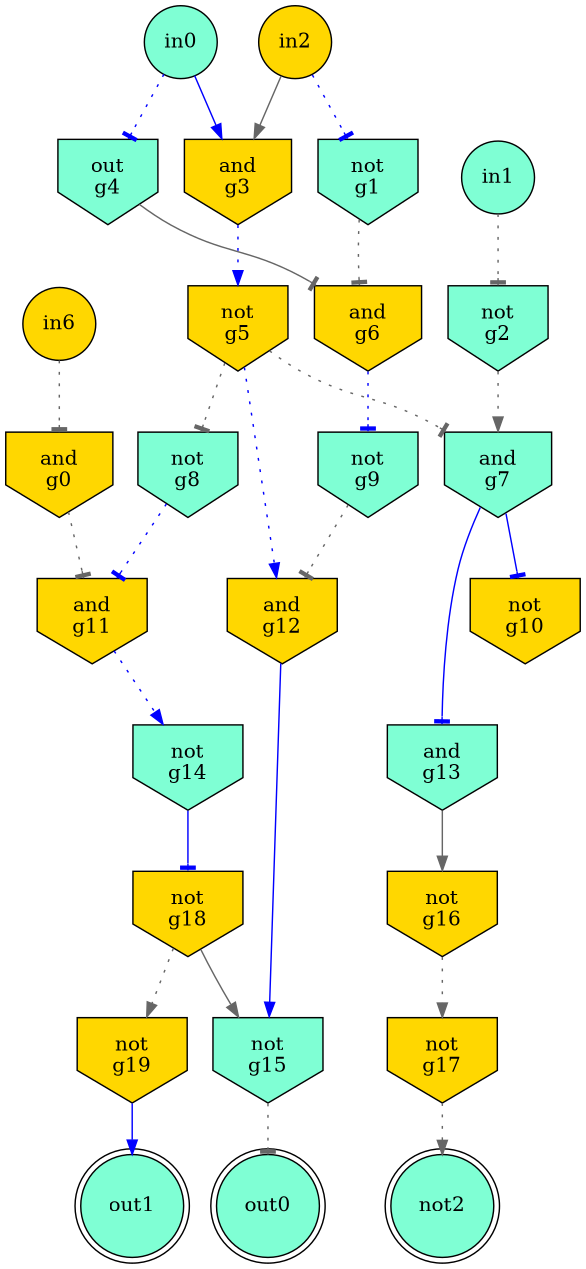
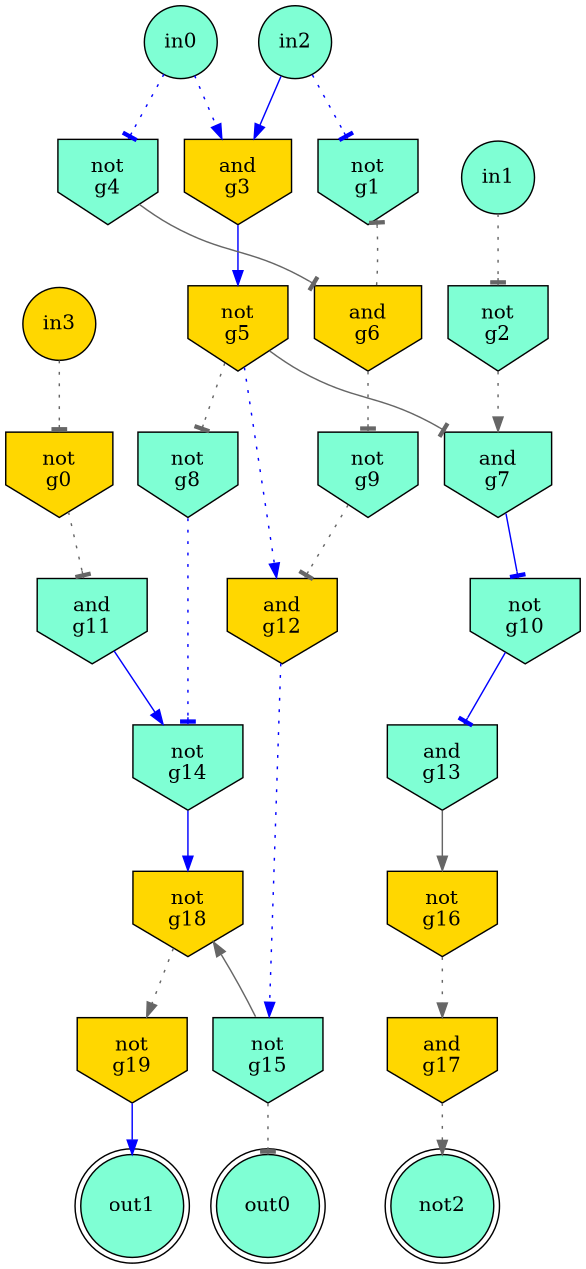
  strict digraph {
    node [fillcolor=aquamarine shape=invhouse style=filled]
    edge [arrowhead=tee color=gray40 style=dotted]
-   n1 [fillcolor=gold label=in6 shape=circle]
-   n2 [fillcolor=gold label="and\ng0"]
-   n3 [fillcolor=gold label="and\ng11"]
+   n1 [fillcolor=gold label=in3 shape=circle]
+   n2 [fillcolor=gold label="not\ng0"]
+   n3 [label="and\ng11"]
    n4 [label="and\ng13"]
    n5 [fillcolor=gold label="not\ng16"]
-   n6 [fillcolor=gold label=in2 shape=circle]
+   n6 [label=in2 shape=circle]
    n7 [label="not\ng1"]
    n8 [fillcolor=gold label="and\ng3"]
    n9 [fillcolor=gold label="and\ng6"]
    n10 [fillcolor=gold label="not\ng5"]
    n11 [label=in1 shape=circle]
    n12 [label="not\ng2"]
    n13 [label="and\ng7"]
    n14 [label=in0 shape=circle]
-   n15 [label="out\ng4"]
+   n15 [label="not\ng4"]
    n16 [label="not\ng14"]
    n17 [label="not\ng9"]
-   n18 [fillcolor=gold label="not\ng10"]
+   n18 [label="not\ng10"]
    n19 [label="not\ng8"]
    n20 [fillcolor=gold label="and\ng12"]
    n21 [label="not\ng15"]
    n22 [fillcolor=gold label="not\ng18"]
    n23 [label=out0 shape=doublecircle]
-   n24 [fillcolor=gold label="not\ng17"]
+   n24 [fillcolor=gold label="and\ng17"]
    n25 [fillcolor=gold label="not\ng19"]
    n26 [label=not2 shape=doublecircle]
    n27 [label=out1 shape=doublecircle]
    n1 -> n2
    n2 -> n3
-   n3 -> n16 [arrowhead=normal color=blue]
+   n3 -> n16 [arrowhead=normal color=blue style=solid]
    n4 -> n5 [arrowhead=normal style=solid]
    n5 -> n24 [arrowhead=normal]
    n6 -> n7 [color=blue]
-   n6 -> n8 [arrowhead=normal style=solid]
-   n7 -> n9
-   n8 -> n10 [arrowhead=normal color=blue]
-   n9 -> n17 [color=blue]
-   n10 -> n13
+   n6 -> n8 [arrowhead=normal color=blue style=solid]
+   n9 -> n7
+   n8 -> n10 [arrowhead=normal color=blue style=solid]
+   n9 -> n17
+   n10 -> n13 [style=solid]
    n10 -> n19
    n10 -> n20 [arrowhead=normal color=blue]
    n11 -> n12
    n12 -> n13 [arrowhead=normal]
    n13 -> n18 [color=blue style=solid]
-   n14 -> n8 [arrowhead=normal color=blue style=solid]
+   n14 -> n8 [arrowhead=normal color=blue]
    n14 -> n15 [color=blue]
    n15 -> n9 [style=solid]
-   n16 -> n22 [color=blue style=solid]
+   n16 -> n22 [arrowhead=normal color=blue style=solid]
    n17 -> n20
-   n13 -> n4 [color=blue style=solid]
-   n19 -> n3 [color=blue]
-   n20 -> n21 [arrowhead=normal color=blue style=solid]
-   n22 -> n21 [arrowhead=normal style=solid]
+   n18 -> n4 [color=blue style=solid]
+   n19 -> n16 [color=blue]
+   n20 -> n21 [arrowhead=normal color=blue]
+   n21 -> n22 [arrowhead=normal style=solid]
    n21 -> n23
    n22 -> n25 [arrowhead=normal]
    n24 -> n26 [arrowhead=normal]
    n25 -> n27 [arrowhead=normal color=blue style=solid]
  }
